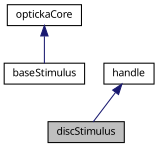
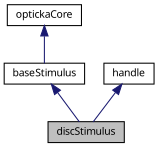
  digraph {
    node [color=black fillcolor=white fontname="Graublau Slab" fontsize=10 shape=record style=filled]
    edge [color=midnightblue dir=back fontname="Graublau Slab" fontsize=10 labelfontname="Graublau Slab" labelfontsize=10 style=solid]
    n1 [fillcolor=grey75 fontcolor=black height=0.2 label=discStimulus width=0.4]
    n2 [height=0.2 label=baseStimulus width=0.4]
    n3 [height=0.2 label=optickaCore width=0.4]
    n4 [height=0.2 label=handle width=0.4]
+   n2 -> n1
    n3 -> n2
    n4 -> n1
  }
